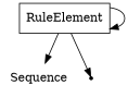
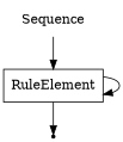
  digraph {
    n1 [label=Sequence shape=plaintext]
    n2 [label=RuleElement shape=box]
    end [shape=point]
-   n2 -> n1
+   n1 -> n2
    n2 -> n2
    n2 -> end
  }
